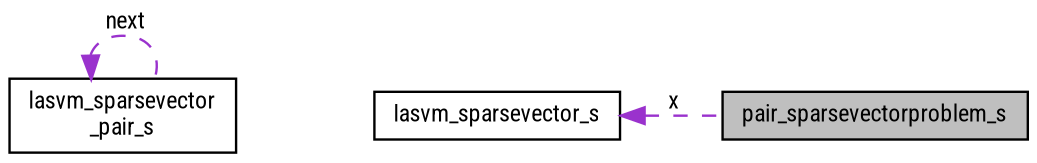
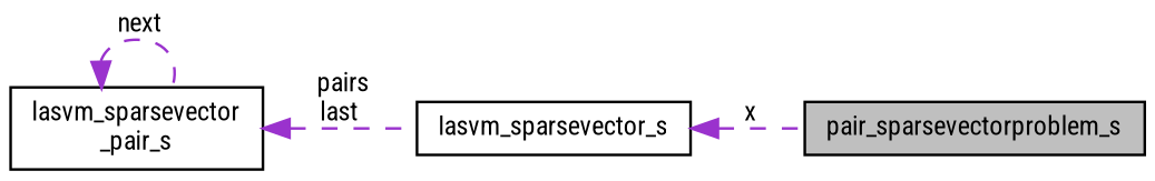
  digraph {
    fontname="Roboto Condensed"
    rankdir=LR
    node [color=black fillcolor=white fontname="Roboto Condensed" fontsize=10 shape=record style=filled]
    edge [color=darkorchid3 dir=back fontname="Roboto Condensed" fontsize=10 labelfontname=Helvetica labelfontsize=10 style=dashed]
    n1 [fillcolor=grey75 fontcolor=black height=0.2 label=pair_sparsevectorproblem_s width=0.4]
    n2 [height=0.2 label=lasvm_sparsevector_s width=0.4]
    n3 [height=0.2 label="lasvm_sparsevector\l_pair_s" width=0.4]
    n2 -> n1 [label=" x"]
+   n3 -> n2 [label=" pairs\nlast"]
    n3 -> n3 [label=" next"]
  }
